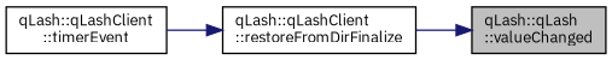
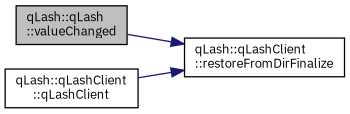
  digraph {
    fontname="IBM Plex Sans"
    rankdir=RL
    node [color=black fillcolor=white fontname="IBM Plex Sans" fontsize=10 shape=record style=filled]
    edge [color=midnightblue dir=back fontname="IBM Plex Sans" fontsize=10 labelfontname=Helvetica labelfontsize=10 style=solid]
    n1 [fillcolor=grey75 fontcolor=black height=0.2 label="qLash::qLash\l::valueChanged" width=0.4]
    n2 [height=0.2 label="qLash::qLashClient\l::restoreFromDirFinalize" width=0.4]
-   n3 [height=0.2 label="qLash::qLashClient\l::timerEvent" width=0.4]
-   n1 -> n2
+   n3 [height=0.2 label="qLash::qLashClient\l::qLashClient" width=0.4]
+   n2 -> n1
    n2 -> n3
  }
